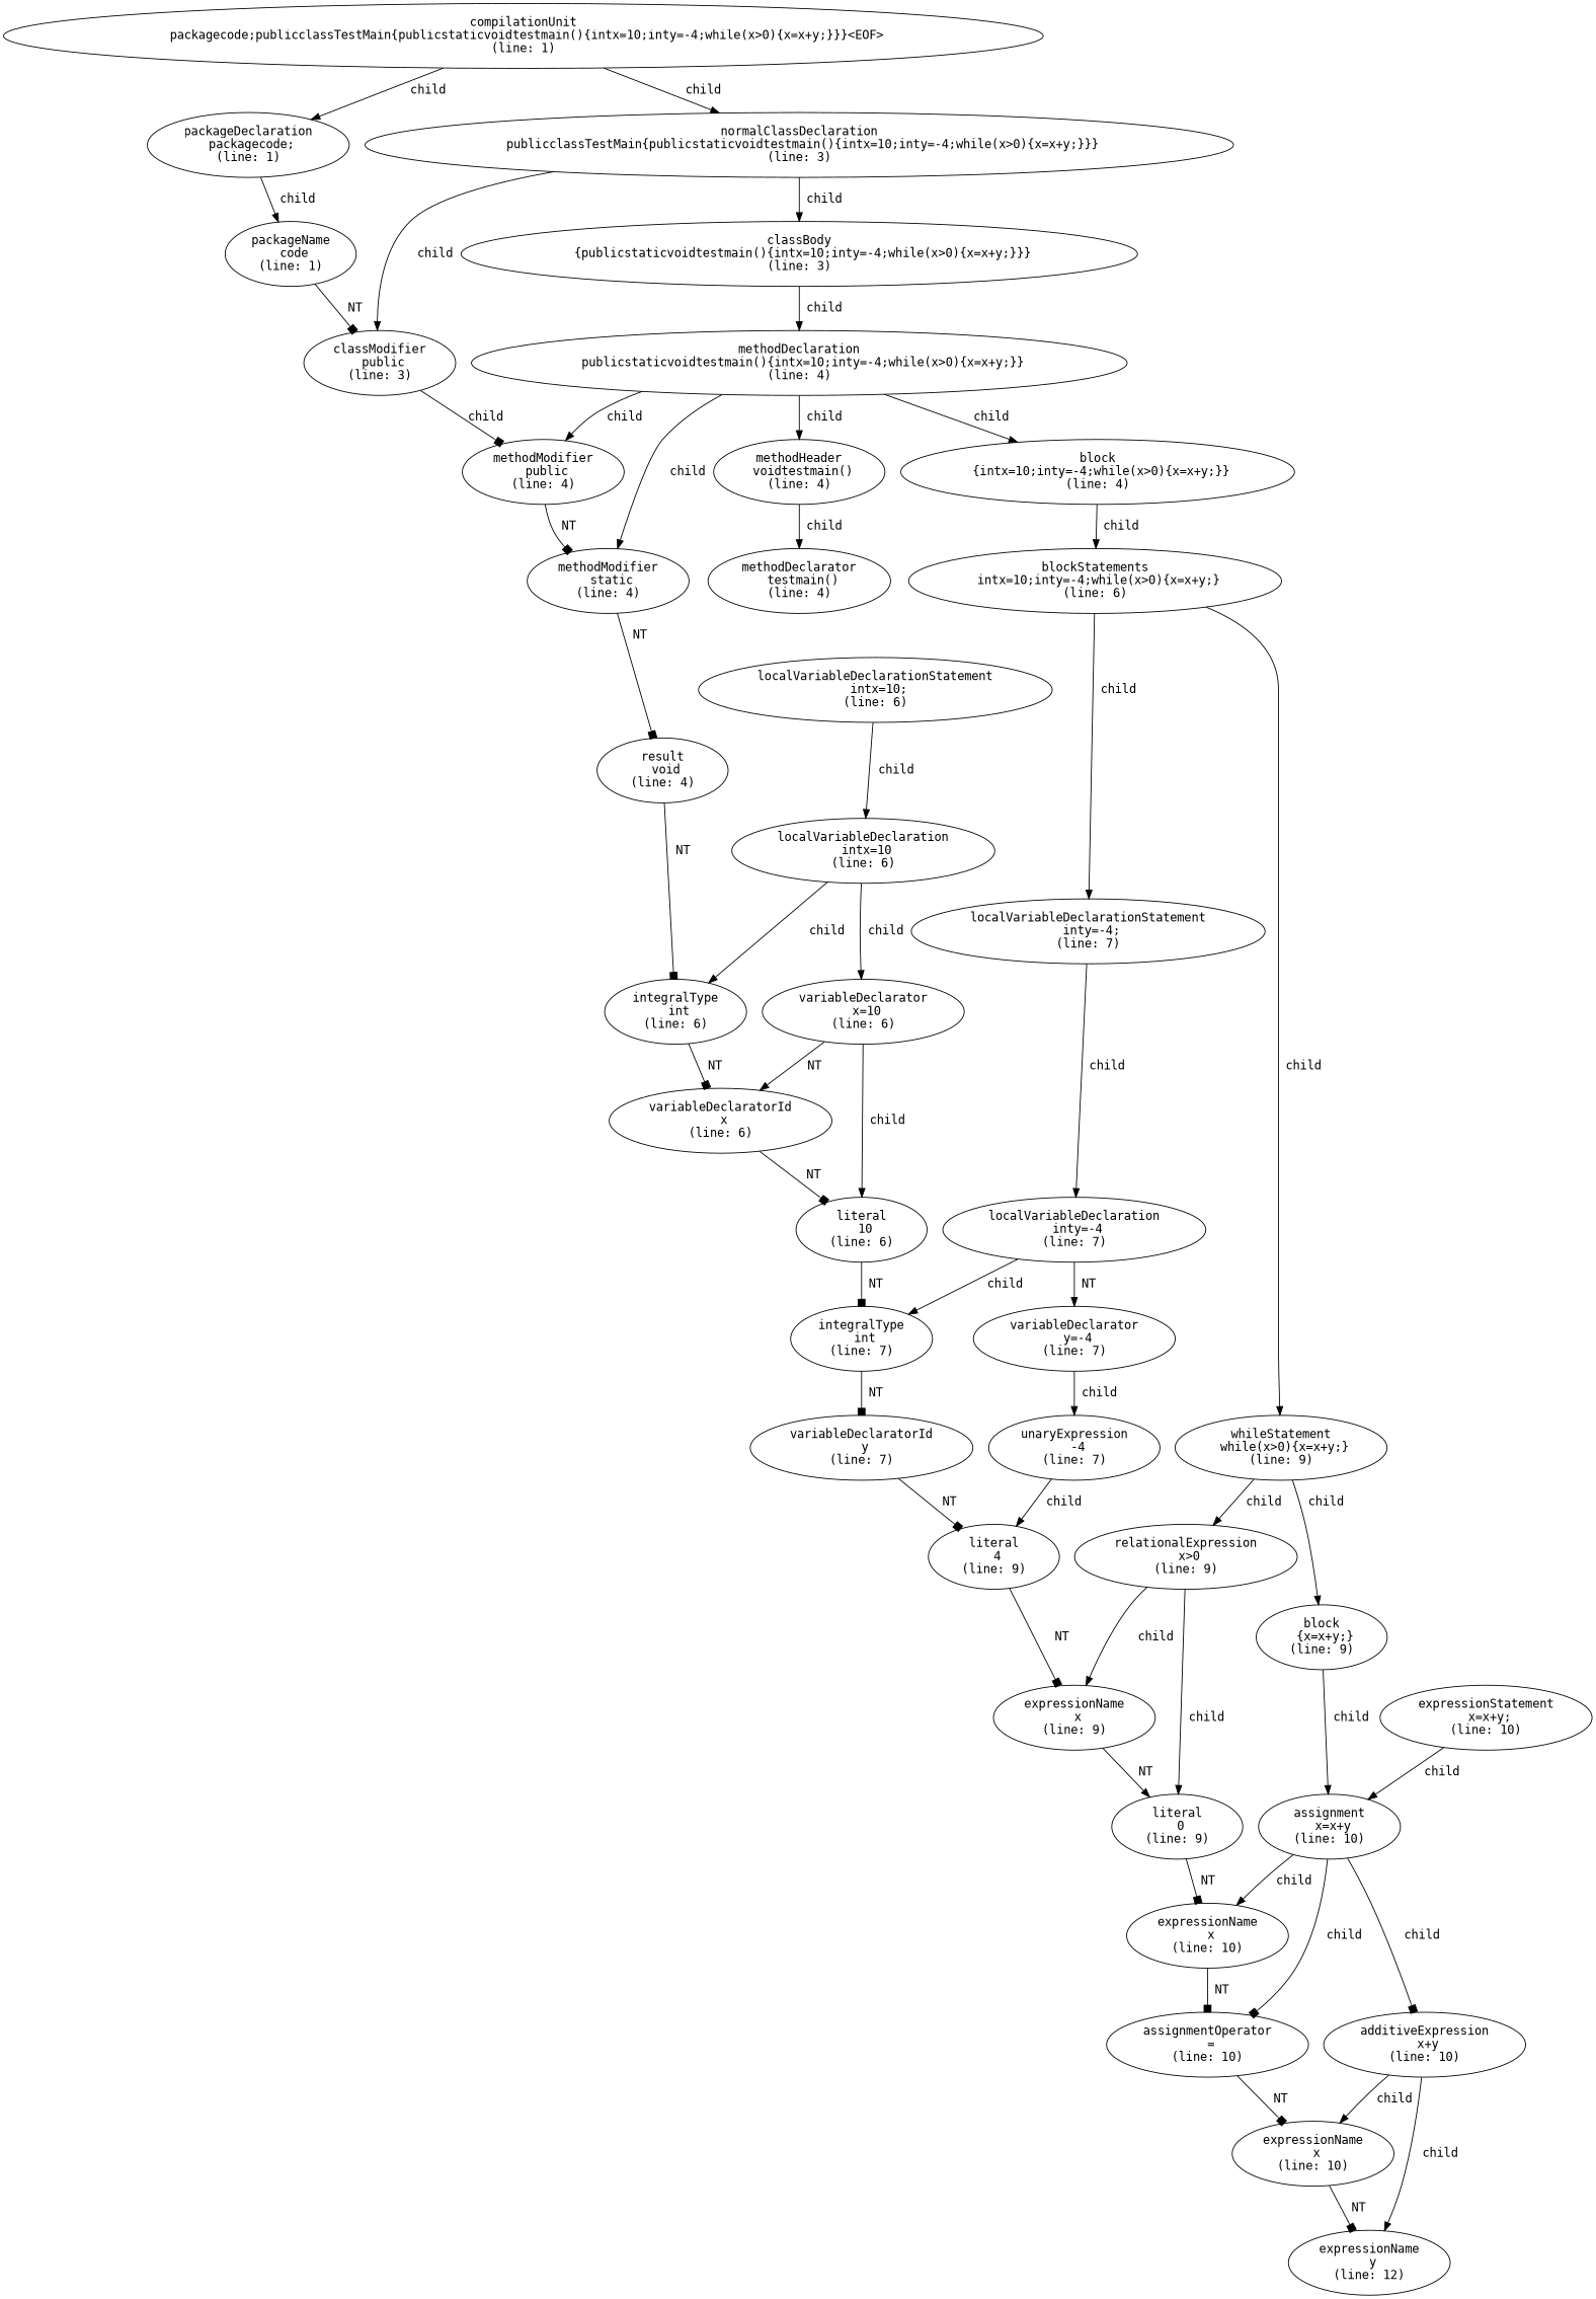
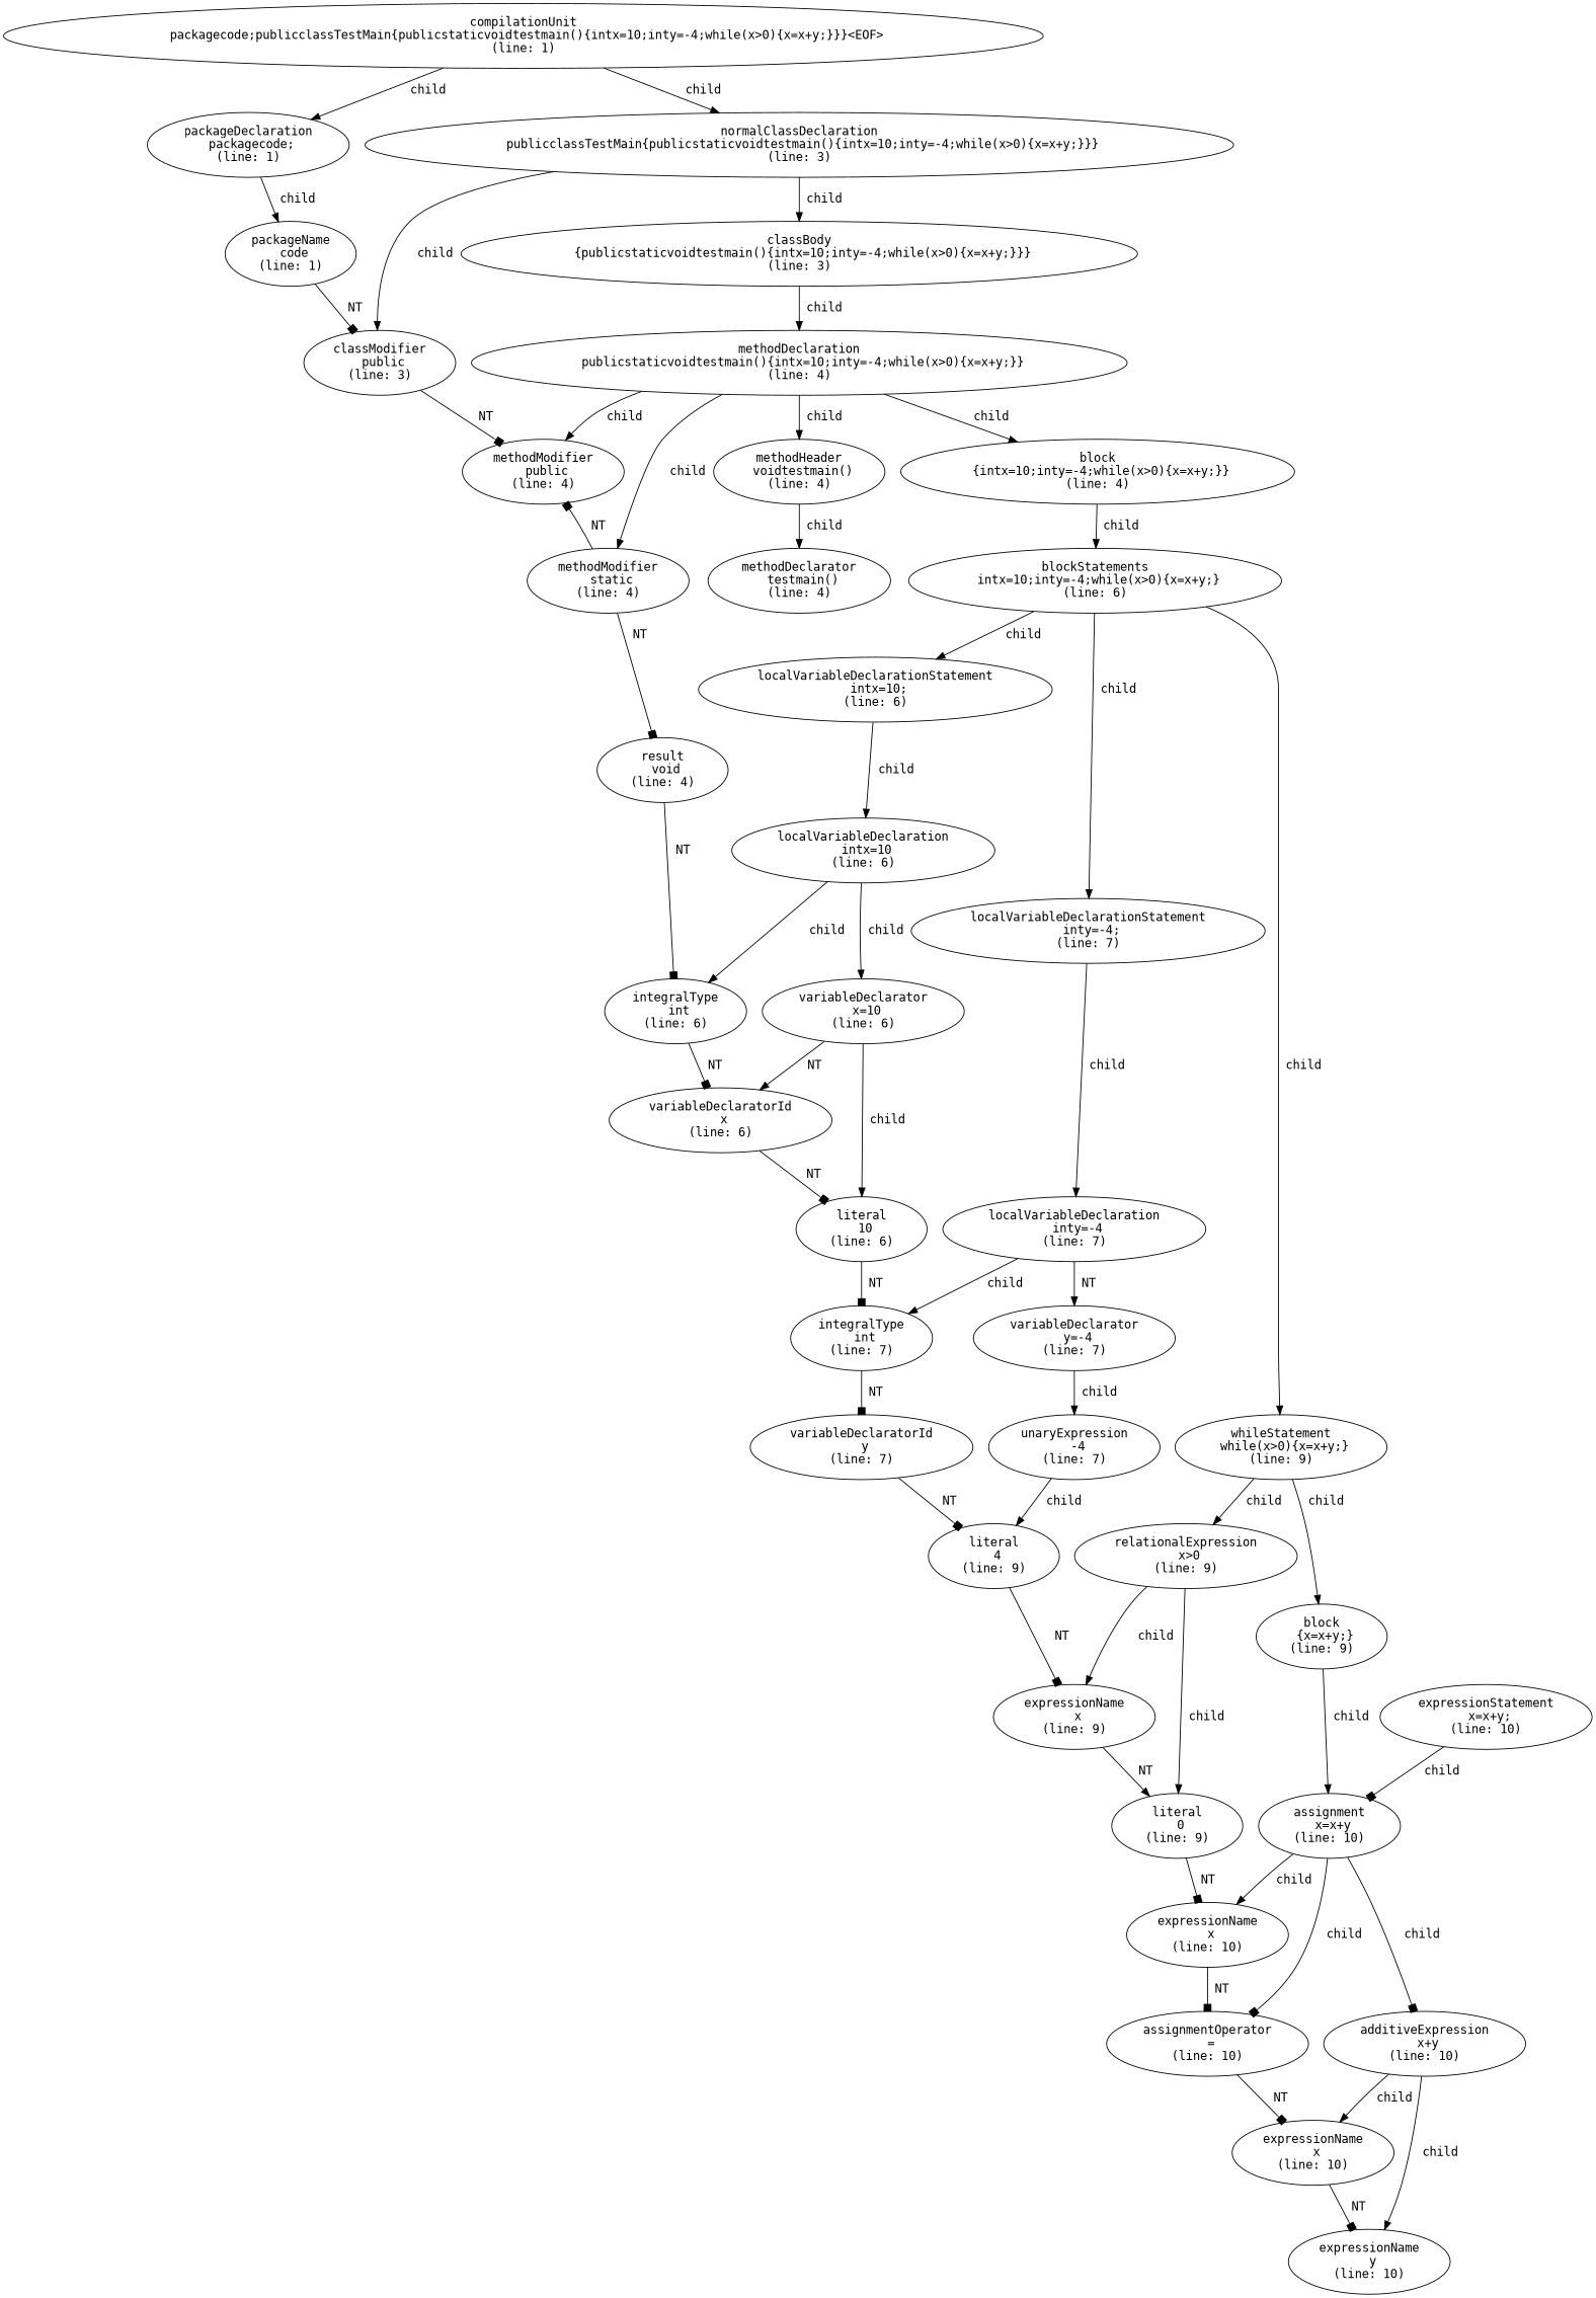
  digraph {
    fontname="DejaVu Sans Mono"
    node [fontname="DejaVu Sans Mono"]
    edge [fontname="DejaVu Sans Mono"]
    n1 [label="compilationUnit\n packagecode;publicclassTestMain{publicstaticvoidtestmain(){intx=10;inty=-4;while(x>0){x=x+y;}}}<EOF>\n (line: 1) "]
    n2 [label="packageDeclaration\n packagecode;\n (line: 1) "]
    n3 [label="normalClassDeclaration\n publicclassTestMain{publicstaticvoidtestmain(){intx=10;inty=-4;while(x>0){x=x+y;}}}\n (line: 3) "]
    n4 [label="packageName\n code\n (line: 1) "]
    n5 [label="classModifier\n public\n (line: 3) "]
    n6 [label="classBody\n {publicstaticvoidtestmain(){intx=10;inty=-4;while(x>0){x=x+y;}}}\n (line: 3) "]
    n7 [label="methodModifier\n public\n (line: 4) "]
    n8 [label="methodDeclaration\n publicstaticvoidtestmain(){intx=10;inty=-4;while(x>0){x=x+y;}}\n (line: 4) "]
    n9 [label="methodModifier\n static\n (line: 4) "]
    n10 [label="methodHeader\n voidtestmain()\n (line: 4) "]
    n11 [label="block\n {intx=10;inty=-4;while(x>0){x=x+y;}}\n (line: 4) "]
    n12 [label="result\n void\n (line: 4) "]
    n13 [label="methodDeclarator\n testmain()\n (line: 4) "]
    n14 [label="blockStatements\n intx=10;inty=-4;while(x>0){x=x+y;}\n (line: 6) "]
    n15 [label="integralType\n int\n (line: 6) "]
    n16 [label="variableDeclaratorId\n x\n (line: 6) "]
    n17 [label="localVariableDeclarationStatement\n intx=10;\n (line: 6) "]
    n18 [label="localVariableDeclarationStatement\n inty=-4;\n (line: 7) "]
    n19 [label="whileStatement\n while(x>0){x=x+y;}\n (line: 9) "]
    n20 [label="localVariableDeclaration\n intx=10\n (line: 6) "]
    n21 [label="localVariableDeclaration\n inty=-4\n (line: 7) "]
    n22 [label="relationalExpression\n x>0\n (line: 9) "]
    n23 [label="block\n {x=x+y;}\n (line: 9) "]
    n24 [label="variableDeclarator\n x=10\n (line: 6) "]
    n25 [label="literal\n 10\n (line: 6) "]
    n26 [label="integralType\n int\n (line: 7) "]
    n27 [label="variableDeclaratorId\n y\n (line: 7) "]
    n28 [label="variableDeclarator\n y=-4\n (line: 7) "]
    n29 [label="unaryExpression\n -4\n (line: 7) "]
    n30 [label="literal\n 4\n (line: 9) "]
    n31 [label="expressionName\n x\n (line: 9) "]
    n32 [label="literal\n 0\n (line: 9) "]
    n33 [label="assignment\n x=x+y\n (line: 10) "]
    n34 [label="expressionName\n x\n (line: 10) "]
    n35 [label="assignmentOperator\n =\n (line: 10) "]
    n36 [label="expressionStatement\n x=x+y;\n (line: 10) "]
    n37 [label="additiveExpression\n x+y\n (line: 10) "]
    n38 [label="expressionName\n x\n (line: 10) "]
-   n39 [label="expressionName\n y\n (line: 12) "]
+   n39 [label="expressionName\n y\n (line: 10) "]
    n1 -> n2 [label=" child"]
    n1 -> n3 [label=" child"]
    n2 -> n4 [label=" child"]
    n3 -> n5 [label=" child"]
    n3 -> n6 [label=" child"]
    n4 -> n5 [arrowhead=box label=" NT"]
-   n5 -> n7 [arrowhead=box label=" child"]
+   n5 -> n7 [arrowhead=box label=" NT"]
    n6 -> n8 [label=" child"]
-   n7 -> n9 [arrowhead=box label=" NT"]
+   n9 -> n7 [arrowhead=box label=" NT"]
    n8 -> n7 [label=" child"]
    n8 -> n9 [label=" child"]
    n8 -> n10 [label=" child"]
    n8 -> n11 [label=" child"]
    n9 -> n12 [arrowhead=box label=" NT"]
    n10 -> n13 [label=" child"]
    n11 -> n14 [label=" child"]
    n12 -> n15 [arrowhead=box label=" NT"]
+   n14 -> n17 [label=" child"]
    n14 -> n18 [label=" child"]
    n14 -> n19 [label=" child"]
    n15 -> n16 [arrowhead=box label=" NT"]
    n16 -> n25 [arrowhead=box label=" NT"]
    n17 -> n20 [label=" child"]
    n18 -> n21 [label=" child"]
    n19 -> n22 [label=" child"]
    n19 -> n23 [label=" child"]
    n20 -> n15 [label=" child"]
    n20 -> n24 [label=" child"]
    n21 -> n26 [label=" child"]
    n21 -> n28 [label=" NT"]
    n22 -> n31 [label=" child"]
    n22 -> n32 [label=" child"]
    n23 -> n33 [label=" child"]
    n24 -> n16 [label=" NT"]
    n24 -> n25 [label=" child"]
    n25 -> n26 [arrowhead=box label=" NT"]
    n26 -> n27 [arrowhead=box label=" NT"]
    n27 -> n30 [arrowhead=box label=" NT"]
    n28 -> n29 [label=" child"]
    n29 -> n30 [label=" child"]
    n30 -> n31 [arrowhead=box label=" NT"]
    n31 -> n32 [arrowhead=normal label=" NT"]
    n32 -> n34 [arrowhead=box label=" NT"]
    n33 -> n34 [label=" child"]
    n33 -> n35 [arrowhead=box label=" child"]
    n33 -> n37 [arrowhead=box label=" child"]
    n34 -> n35 [arrowhead=box label=" NT"]
    n35 -> n38 [arrowhead=box label=" NT"]
-   n36 -> n33 [label=" child"]
+   n36 -> n33 [label=" child" arrowhead=box]
    n37 -> n38 [label=" child"]
    n37 -> n39 [label=" child"]
    n38 -> n39 [arrowhead=box label=" NT"]
  }
